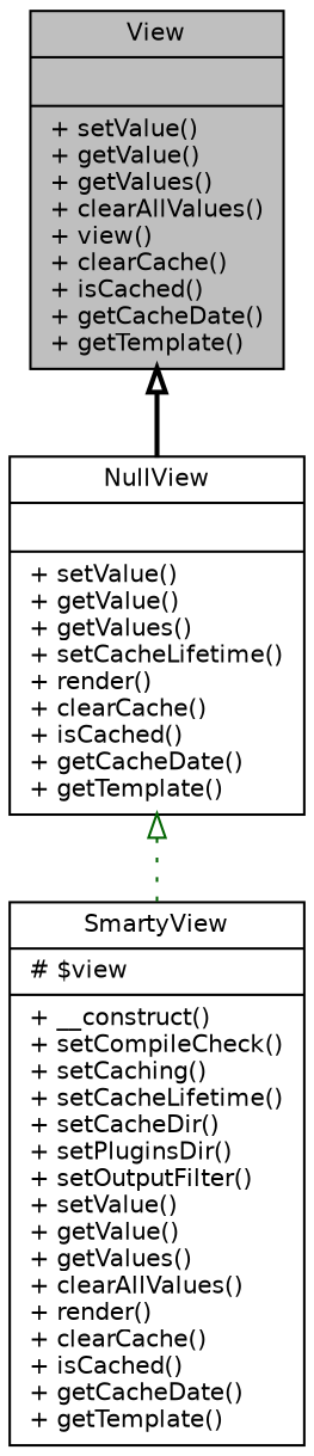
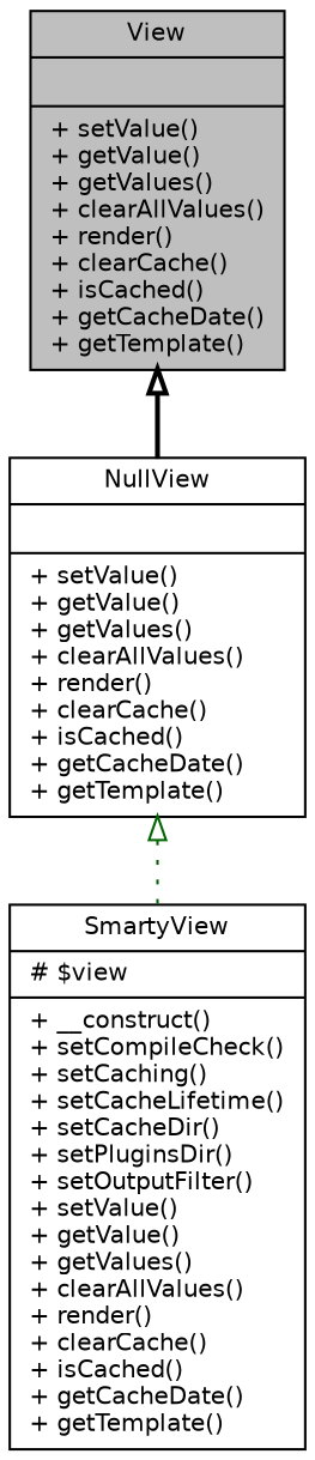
  digraph {
    node [color=black fillcolor=white fontname=Helvetica fontsize=10 shape=record style=filled]
    edge [arrowtail=onormal dir=back fontname=Helvetica fontsize=10 labelfontname=Helvetica labelfontsize=10]
-   n1 [fillcolor=grey75 fontcolor=black height=0.2 label="{View\n||+ setValue()\l+ getValue()\l+ getValues()\l+ clearAllValues()\l+ view()\l+ clearCache()\l+ isCached()\l+ getCacheDate()\l+ getTemplate()\l}" width=0.4]
-   n2 [height=0.2 label="{NullView\n||+ setValue()\l+ getValue()\l+ getValues()\l+ setCacheLifetime()\l+ render()\l+ clearCache()\l+ isCached()\l+ getCacheDate()\l+ getTemplate()\l}" width=0.4]
+   n1 [fillcolor=grey75 fontcolor=black height=0.2 label="{View\n||+ setValue()\l+ getValue()\l+ getValues()\l+ clearAllValues()\l+ render()\l+ clearCache()\l+ isCached()\l+ getCacheDate()\l+ getTemplate()\l}" width=0.4]
+   n2 [height=0.2 label="{NullView\n||+ setValue()\l+ getValue()\l+ getValues()\l+ clearAllValues()\l+ render()\l+ clearCache()\l+ isCached()\l+ getCacheDate()\l+ getTemplate()\l}" width=0.4]
    n3 [height=0.2 label="{SmartyView\n|# $view\l|+ __construct()\l+ setCompileCheck()\l+ setCaching()\l+ setCacheLifetime()\l+ setCacheDir()\l+ setPluginsDir()\l+ setOutputFilter()\l+ setValue()\l+ getValue()\l+ getValues()\l+ clearAllValues()\l+ render()\l+ clearCache()\l+ isCached()\l+ getCacheDate()\l+ getTemplate()\l}" width=0.4]
    n1 -> n2 [color=black style=bold]
    n2 -> n3 [color=darkgreen style=dotted]
  }
